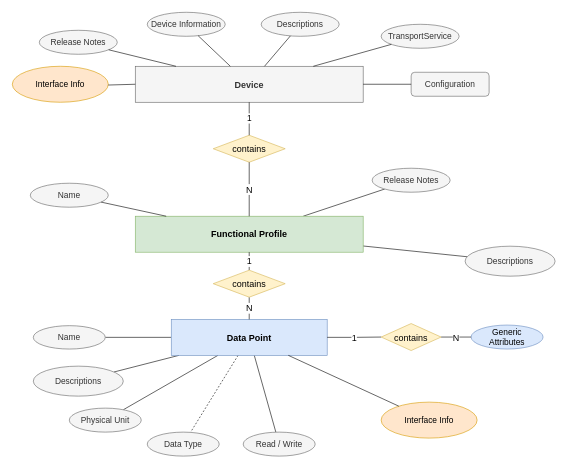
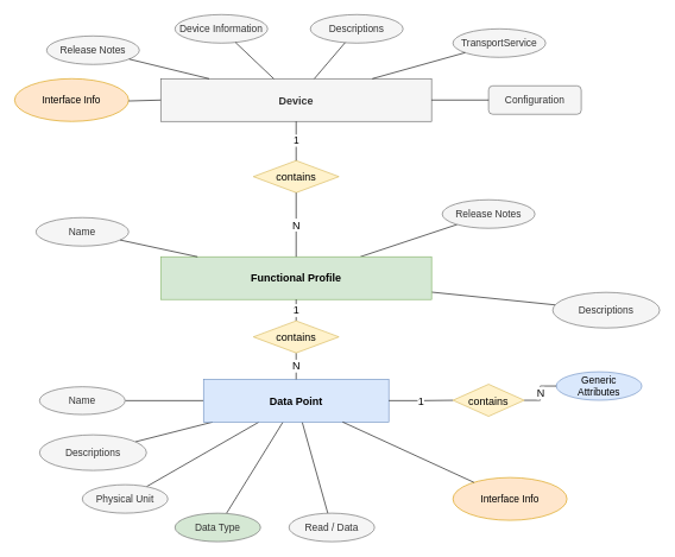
  <mxCell id="0" />
  <mxCell id="1" parent="0" />
  <mxCell id="2" value="" style="rounded=0;orthogonalLoop=1;jettySize=auto;html=1;fontSize=12;endArrow=none;endFill=0;" parent="1" source="4" target="5" edge="1"><mxGeometry relative="1" as="geometry" /></mxCell>
  <mxCell id="3" value="" style="edgeStyle=none;rounded=0;orthogonalLoop=1;jettySize=auto;html=1;strokeColor=default;fontSize=12;endArrow=none;endFill=0;" parent="1" source="4" target="12" edge="1"><mxGeometry relative="1" as="geometry" /></mxCell>
  <mxCell id="4" value="Functional Profile" style="whiteSpace=wrap;html=1;align=center;fontSize=15;fillColor=#d5e8d4;strokeColor=#82b366;fontStyle=1" parent="1" vertex="1"><mxGeometry x="225" y="360" width="380" height="60" as="geometry" /></mxCell>
  <mxCell id="5" value="Release Notes" style="ellipse;whiteSpace=wrap;html=1;fillColor=#f5f5f5;fontColor=#333333;strokeColor=#666666;fontSize=14;" parent="1" vertex="1"><mxGeometry x="620" y="280" width="130" height="40" as="geometry" /></mxCell>
  <mxCell id="6" value="" style="edgeStyle=none;rounded=0;orthogonalLoop=1;jettySize=auto;html=1;strokeColor=default;fontSize=12;endArrow=none;endFill=0;" parent="1" source="11" target="13" edge="1"><mxGeometry relative="1" as="geometry" /></mxCell>
  <mxCell id="7" value="" style="edgeStyle=none;rounded=0;orthogonalLoop=1;jettySize=auto;html=1;strokeColor=default;fontSize=12;endArrow=none;endFill=0;" parent="1" source="11" target="15" edge="1"><mxGeometry relative="1" as="geometry" /></mxCell>
- <mxCell id="8" value="" style="edgeStyle=none;rounded=0;orthogonalLoop=1;jettySize=auto;html=1;strokeColor=default;fontSize=12;endArrow=none;endFill=0;dashed=1;" parent="1" source="11" target="16" edge="1"><mxGeometry relative="1" as="geometry" /></mxCell>
+ <mxCell id="8" value="" style="edgeStyle=none;rounded=0;orthogonalLoop=1;jettySize=auto;html=1;strokeColor=default;fontSize=12;endArrow=none;endFill=0;" parent="1" source="11" target="16" edge="1"><mxGeometry relative="1" as="geometry" /></mxCell>
  <mxCell id="9" value="" style="edgeStyle=none;rounded=0;orthogonalLoop=1;jettySize=auto;html=1;strokeColor=default;fontSize=12;endArrow=none;endFill=0;" parent="1" source="11" target="17" edge="1"><mxGeometry relative="1" as="geometry" /></mxCell>
  <mxCell id="10" value="" style="edgeStyle=none;rounded=0;orthogonalLoop=1;jettySize=auto;html=1;strokeColor=default;fontSize=12;endArrow=none;endFill=0;" parent="1" source="11" target="18" edge="1"><mxGeometry relative="1" as="geometry" /></mxCell>
  <mxCell id="11" value="Data Point" style="whiteSpace=wrap;html=1;align=center;fontSize=15;fillColor=#dae8fc;strokeColor=#6c8ebf;fontStyle=1" parent="1" vertex="1"><mxGeometry x="285" y="532" width="260" height="60" as="geometry" /></mxCell>
  <mxCell id="12" value="Descriptions" style="ellipse;whiteSpace=wrap;html=1;fillColor=#f5f5f5;fontColor=#333333;strokeColor=#666666;fontSize=14;" parent="1" vertex="1"><mxGeometry x="775" y="410" width="150" height="50" as="geometry" /></mxCell>
  <mxCell id="13" value="Name" style="ellipse;whiteSpace=wrap;html=1;fillColor=#f5f5f5;fontColor=#333333;strokeColor=#666666;fontSize=14;" parent="1" vertex="1"><mxGeometry x="55" y="542.5" width="120" height="39" as="geometry" /></mxCell>
  <mxCell id="14" style="edgeStyle=none;rounded=0;orthogonalLoop=1;jettySize=auto;html=1;exitX=0.5;exitY=1;exitDx=0;exitDy=0;strokeColor=default;fontSize=12;" parent="1" source="11" target="11" edge="1"><mxGeometry relative="1" as="geometry" /></mxCell>
  <mxCell id="15" value="Physical Unit" style="ellipse;whiteSpace=wrap;html=1;fillColor=#f5f5f5;fontColor=#333333;strokeColor=#666666;fontSize=14;" parent="1" vertex="1"><mxGeometry x="115" y="680" width="120" height="40" as="geometry" /></mxCell>
- <mxCell id="16" value="Data Type" style="ellipse;whiteSpace=wrap;html=1;fillColor=#f5f5f5;fontColor=#333333;strokeColor=#666666;fontSize=14;" parent="1" vertex="1"><mxGeometry x="245" y="720" width="120" height="40" as="geometry" /></mxCell>
- <mxCell id="17" value="Read / Write" style="ellipse;whiteSpace=wrap;html=1;fillColor=#f5f5f5;fontColor=#333333;strokeColor=#666666;fontSize=14;" parent="1" vertex="1"><mxGeometry x="405" y="720" width="120" height="40" as="geometry" /></mxCell>
+ <mxCell id="16" value="Data Type" style="ellipse;whiteSpace=wrap;html=1;fillColor=#d5e8d4;fontColor=#333333;strokeColor=#666666;fontSize=14;" parent="1" vertex="1"><mxGeometry x="245" y="720" width="120" height="40" as="geometry" /></mxCell>
+ <mxCell id="17" value="Read / Data" style="ellipse;whiteSpace=wrap;html=1;fillColor=#f5f5f5;fontColor=#333333;strokeColor=#666666;fontSize=14;" parent="1" vertex="1"><mxGeometry x="405" y="720" width="120" height="40" as="geometry" /></mxCell>
  <mxCell id="18" value="Descriptions" style="ellipse;whiteSpace=wrap;html=1;fillColor=#f5f5f5;fontColor=#333333;strokeColor=#666666;fontSize=14;" parent="1" vertex="1"><mxGeometry x="55" y="610" width="150" height="50" as="geometry" /></mxCell>
- <mxCell id="19" value="Generic&lt;br&gt;Attributes" style="ellipse;whiteSpace=wrap;html=1;fillColor=#dae8fc;strokeColor=#6c8ebf;fontSize=14;" parent="1" vertex="1"><mxGeometry x="785" y="541.5" width="120" height="40" as="geometry" /></mxCell>
+ <mxCell id="19" value="Generic&lt;br&gt;Attributes" style="ellipse;whiteSpace=wrap;html=1;fillColor=#dae8fc;strokeColor=#6c8ebf;fontSize=14;" parent="1" vertex="1"><mxGeometry x="780" y="521.5" width="120" height="40" as="geometry" /></mxCell>
  <mxCell id="20" value="1" style="edgeStyle=orthogonalEdgeStyle;rounded=0;orthogonalLoop=1;jettySize=auto;html=1;strokeColor=default;fontSize=15;endArrow=none;endFill=0;exitX=0.5;exitY=0;exitDx=0;exitDy=0;" parent="1" source="22" target="4" edge="1"><mxGeometry relative="1" as="geometry"><mxPoint x="295" y="460" as="sourcePoint" /></mxGeometry></mxCell>
  <mxCell id="21" value="N" style="edgeStyle=orthogonalEdgeStyle;rounded=0;orthogonalLoop=1;jettySize=auto;html=1;strokeColor=default;fontSize=15;endArrow=none;endFill=0;" parent="1" source="22" target="11" edge="1"><mxGeometry relative="1" as="geometry" /></mxCell>
  <mxCell id="22" value="contains" style="shape=rhombus;perimeter=rhombusPerimeter;whiteSpace=wrap;html=1;align=center;fontSize=15;fillColor=#fff2cc;strokeColor=#d6b656;" parent="1" vertex="1"><mxGeometry x="355" y="450" width="120" height="45" as="geometry" /></mxCell>
  <mxCell id="23" value="1" style="edgeStyle=orthogonalEdgeStyle;rounded=0;orthogonalLoop=1;jettySize=auto;html=1;strokeColor=default;fontSize=15;endArrow=none;endFill=0;entryX=0;entryY=0.5;entryDx=0;entryDy=0;exitX=1;exitY=0.5;exitDx=0;exitDy=0;" parent="1" source="11" target="24" edge="1"><mxGeometry relative="1" as="geometry"><mxPoint x="565" y="576.5" as="sourcePoint" /><mxPoint x="375" y="676.5" as="targetPoint" /></mxGeometry></mxCell>
  <mxCell id="24" value="contains" style="shape=rhombus;perimeter=rhombusPerimeter;whiteSpace=wrap;html=1;align=center;fontSize=15;fillColor=#fff2cc;strokeColor=#d6b656;" parent="1" vertex="1"><mxGeometry x="635" y="539" width="100" height="45" as="geometry" /></mxCell>
  <mxCell id="25" value="N" style="edgeStyle=orthogonalEdgeStyle;rounded=0;orthogonalLoop=1;jettySize=auto;html=1;strokeColor=default;fontSize=15;endArrow=none;endFill=0;exitX=1;exitY=0.5;exitDx=0;exitDy=0;entryX=0;entryY=0.5;entryDx=0;entryDy=0;" parent="1" source="24" target="19" edge="1"><mxGeometry relative="1" as="geometry"><mxPoint x="775" y="574.026" as="targetPoint" /></mxGeometry></mxCell>
  <mxCell id="26" value="Name" style="ellipse;whiteSpace=wrap;html=1;fillColor=#f5f5f5;fontColor=#333333;strokeColor=#666666;fontSize=14;" parent="1" vertex="1"><mxGeometry x="50" y="305" width="130" height="40" as="geometry" /></mxCell>
  <mxCell id="27" value="" style="endArrow=none;html=1;rounded=0;fontSize=14;" parent="1" source="4" target="26" edge="1"><mxGeometry width="50" height="50" relative="1" as="geometry"><mxPoint x="435" y="280" as="sourcePoint" /><mxPoint x="485" y="230" as="targetPoint" /></mxGeometry></mxCell>
  <mxCell id="28" value="Device" style="whiteSpace=wrap;html=1;align=center;fontSize=15;fillColor=#f5f5f5;strokeColor=#666666;fontStyle=1;fontColor=#333333;" parent="1" vertex="1"><mxGeometry x="225" y="110" width="380" height="60" as="geometry" /></mxCell>
  <mxCell id="29" value="Device Information" style="ellipse;whiteSpace=wrap;html=1;fillColor=#f5f5f5;fontColor=#333333;strokeColor=#666666;fontSize=14;" parent="1" vertex="1"><mxGeometry x="245" y="20" width="130" height="40" as="geometry" /></mxCell>
  <mxCell id="30" value="TransportService" style="ellipse;whiteSpace=wrap;html=1;fillColor=#f5f5f5;fontColor=#333333;strokeColor=#666666;fontSize=14;" parent="1" vertex="1"><mxGeometry x="635" y="40" width="130" height="40" as="geometry" /></mxCell>
  <mxCell id="31" value="Descriptions" style="ellipse;whiteSpace=wrap;html=1;fillColor=#f5f5f5;fontColor=#333333;strokeColor=#666666;fontSize=14;" parent="1" vertex="1"><mxGeometry x="435" y="20" width="130" height="40" as="geometry" /></mxCell>
  <mxCell id="32" value="" style="endArrow=none;html=1;rounded=0;fontSize=14;" parent="1" source="29" target="28" edge="1"><mxGeometry width="50" height="50" relative="1" as="geometry"><mxPoint x="158.538" y="191.306" as="sourcePoint" /><mxPoint x="235" y="179.231" as="targetPoint" /></mxGeometry></mxCell>
  <mxCell id="33" value="" style="endArrow=none;html=1;rounded=0;fontSize=14;" parent="1" source="30" target="28" edge="1"><mxGeometry width="50" height="50" relative="1" as="geometry"><mxPoint x="394.864" y="29.944" as="sourcePoint" /><mxPoint x="417.5" y="120" as="targetPoint" /></mxGeometry></mxCell>
  <mxCell id="34" value="" style="endArrow=none;html=1;rounded=0;fontSize=14;" parent="1" source="31" target="28" edge="1"><mxGeometry width="50" height="50" relative="1" as="geometry"><mxPoint x="737.077" y="125.016" as="sourcePoint" /><mxPoint x="615" y="134.8" as="targetPoint" /></mxGeometry></mxCell>
  <mxCell id="35" value="Interface Info" style="ellipse;whiteSpace=wrap;html=1;fillColor=#ffe6cc;strokeColor=#d79b00;fontSize=14;" parent="1" vertex="1"><mxGeometry x="635" y="670" width="160" height="60" as="geometry" /></mxCell>
  <mxCell id="36" value="" style="endArrow=none;html=1;rounded=0;fontSize=14;" parent="1" source="11" target="35" edge="1"><mxGeometry width="50" height="50" relative="1" as="geometry"><mxPoint x="435" y="420" as="sourcePoint" /><mxPoint x="485" y="370" as="targetPoint" /></mxGeometry></mxCell>
  <mxCell id="37" value="Interface Info" style="ellipse;whiteSpace=wrap;html=1;fillColor=#ffe6cc;strokeColor=#d79b00;fontSize=14;" parent="1" vertex="1"><mxGeometry x="20" y="110" width="160" height="60" as="geometry" /></mxCell>
  <mxCell id="38" value="" style="endArrow=none;html=1;rounded=0;fontSize=14;" parent="1" source="37" target="28" edge="1"><mxGeometry width="50" height="50" relative="1" as="geometry"><mxPoint x="749.663" y="192.561" as="sourcePoint" /><mxPoint x="615" y="174.675" as="targetPoint" /></mxGeometry></mxCell>
  <mxCell id="39" value="contains" style="shape=rhombus;perimeter=rhombusPerimeter;whiteSpace=wrap;html=1;align=center;fontSize=15;fillColor=#fff2cc;strokeColor=#d6b656;" parent="1" vertex="1"><mxGeometry x="355" y="225" width="120" height="45" as="geometry" /></mxCell>
  <mxCell id="40" value="1" style="endArrow=none;html=1;rounded=0;fontSize=14;" parent="1" source="39" target="28" edge="1"><mxGeometry width="50" height="50" relative="1" as="geometry"><mxPoint x="435" y="420" as="sourcePoint" /><mxPoint x="485" y="370" as="targetPoint" /></mxGeometry></mxCell>
  <mxCell id="41" value="N" style="edgeStyle=orthogonalEdgeStyle;rounded=0;orthogonalLoop=1;jettySize=auto;html=1;strokeColor=default;fontSize=15;endArrow=none;endFill=0;" parent="1" source="39" target="4" edge="1"><mxGeometry relative="1" as="geometry"><mxPoint x="425.067" y="504.975" as="sourcePoint" /><mxPoint x="425.067" y="542" as="targetPoint" /></mxGeometry></mxCell>
  <mxCell id="42" value="Release Notes" style="ellipse;whiteSpace=wrap;html=1;fillColor=#f5f5f5;fontColor=#333333;strokeColor=#666666;fontSize=14;" parent="1" vertex="1"><mxGeometry x="65" y="50" width="130" height="40" as="geometry" /></mxCell>
  <mxCell id="43" value="" style="endArrow=none;html=1;rounded=0;fontSize=14;" parent="1" source="42" target="28" edge="1"><mxGeometry width="50" height="50" relative="1" as="geometry"><mxPoint x="394.864" y="29.944" as="sourcePoint" /><mxPoint x="417.5" y="120" as="targetPoint" /></mxGeometry></mxCell>
  <mxCell id="44" value="Configuration" style="whiteSpace=wrap;html=1;fillColor=#f5f5f5;fontColor=#333333;strokeColor=#666666;fontSize=14;rounded=1;" vertex="1" parent="1"><mxGeometry x="685" y="120" width="130" height="40" as="geometry" /></mxCell>
  <mxCell id="45" value="" style="endArrow=none;html=1;rounded=0;fontSize=14;exitX=0;exitY=0.5;exitDx=0;exitDy=0;entryX=1;entryY=0.5;entryDx=0;entryDy=0;" edge="1" parent="1" source="44" target="28"><mxGeometry width="50" height="50" relative="1" as="geometry"><mxPoint x="645" y="200" as="sourcePoint" /><mxPoint x="605" y="155" as="targetPoint" /></mxGeometry></mxCell>
